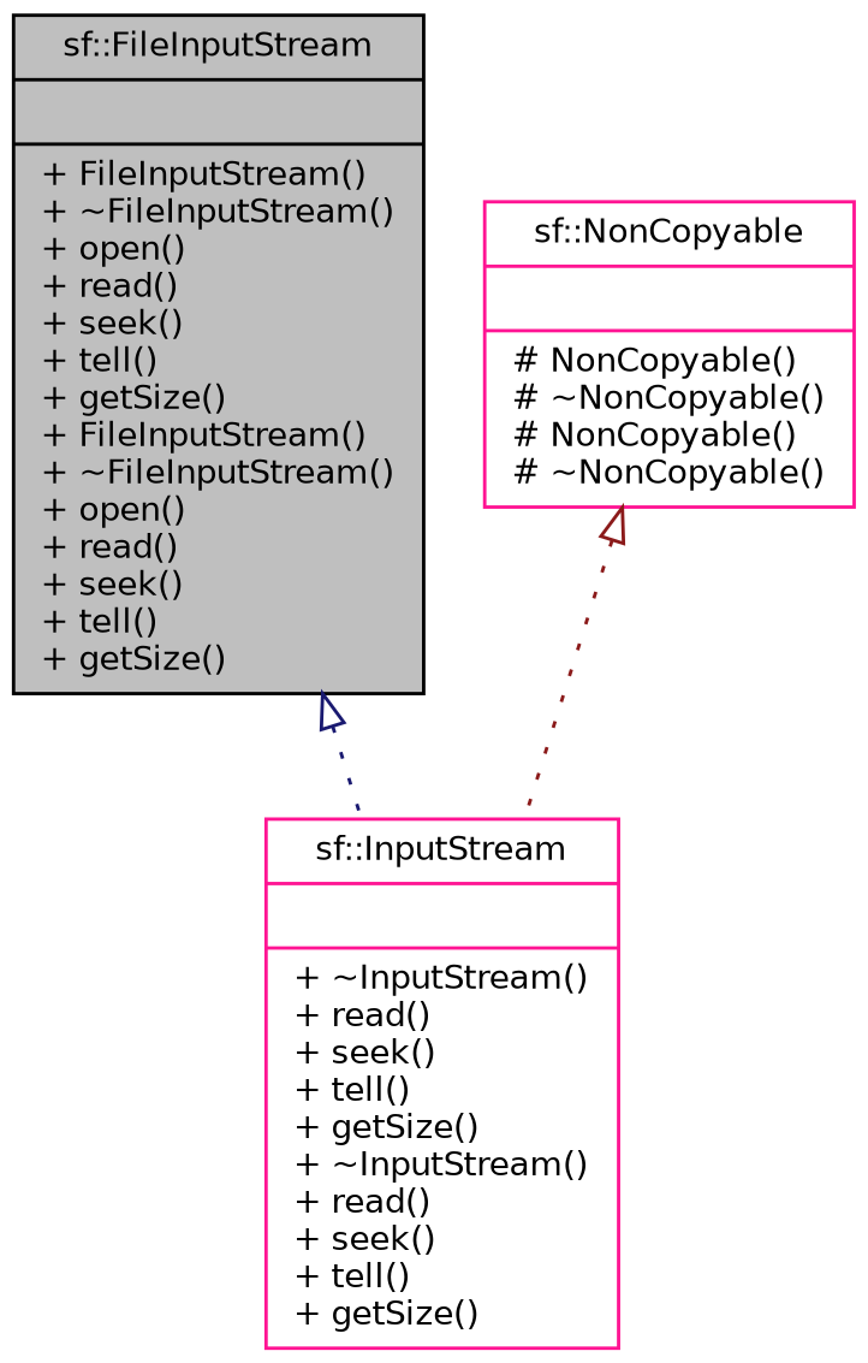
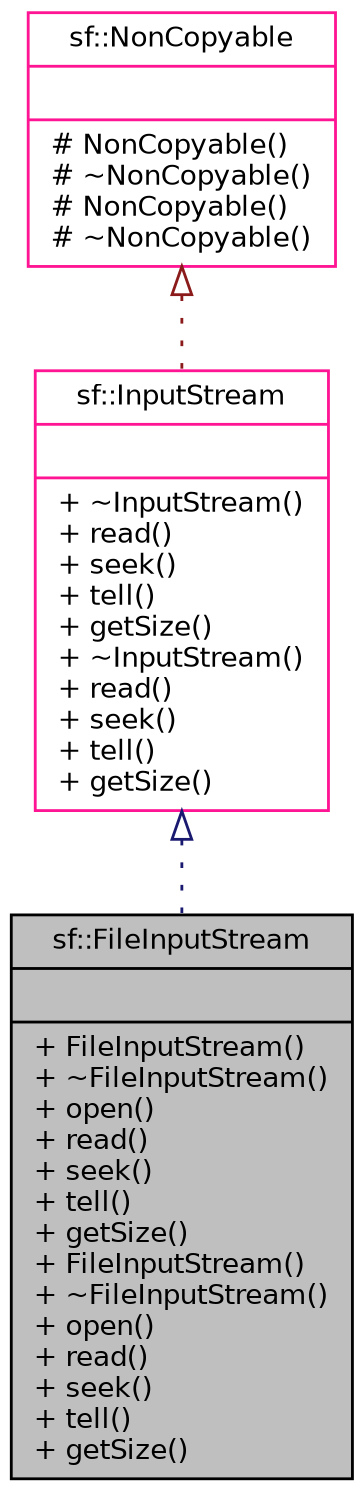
  digraph {
    node [color=deeppink fillcolor=white fontname=Helvetica fontsize=10 shape=record style=filled]
    edge [arrowtail=onormal dir=back fontname=Helvetica fontsize=10 labelfontname=Helvetica labelfontsize=10 style=dotted]
    n1 [color=black fillcolor=grey75 fontcolor=black height=0.2 label="{sf::FileInputStream\n||+ FileInputStream()\l+ ~FileInputStream()\l+ open()\l+ read()\l+ seek()\l+ tell()\l+ getSize()\l+ FileInputStream()\l+ ~FileInputStream()\l+ open()\l+ read()\l+ seek()\l+ tell()\l+ getSize()\l}" width=0.4]
    n2 [height=0.2 label="{sf::InputStream\n||+ ~InputStream()\l+ read()\l+ seek()\l+ tell()\l+ getSize()\l+ ~InputStream()\l+ read()\l+ seek()\l+ tell()\l+ getSize()\l}" width=0.4]
    n3 [height=0.2 label="{sf::NonCopyable\n||# NonCopyable()\l# ~NonCopyable()\l# NonCopyable()\l# ~NonCopyable()\l}" width=0.4]
-   n1 -> n2 [color=midnightblue]
+   n2 -> n1 [color=midnightblue]
    n3 -> n2 [color=firebrick4]
  }
